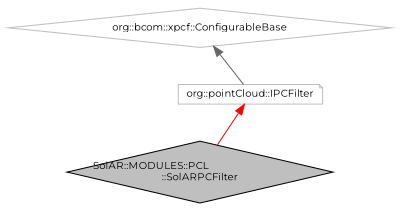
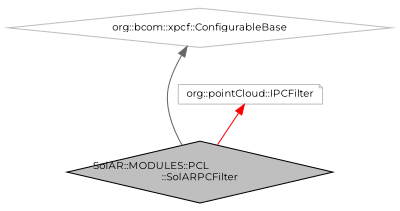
  digraph {
    fontname=Montserrat
    node [color=grey75 fillcolor=white fontname=Montserrat fontsize=10 shape=diamond style=filled]
    edge [dir=back fontname=Montserrat fontsize=10 labelfontname=Helvetica labelfontsize=10 style=solid]
    n1 [color=black fillcolor=grey75 fontcolor=black height=0.2 label="SolAR::MODULES::PCL\l::SolARPCFilter" width=0.4]
    n2 [height=0.2 label="org::bcom::xpcf::ConfigurableBase" width=0.4]
    n3 [height=0.2 label="org::pointCloud::IPCFilter" shape=note width=0.4]
-   n2 -> n3 [color=gray40]
+   n2 -> n1 [color=gray40]
    n3 -> n1 [color=red]
  }
